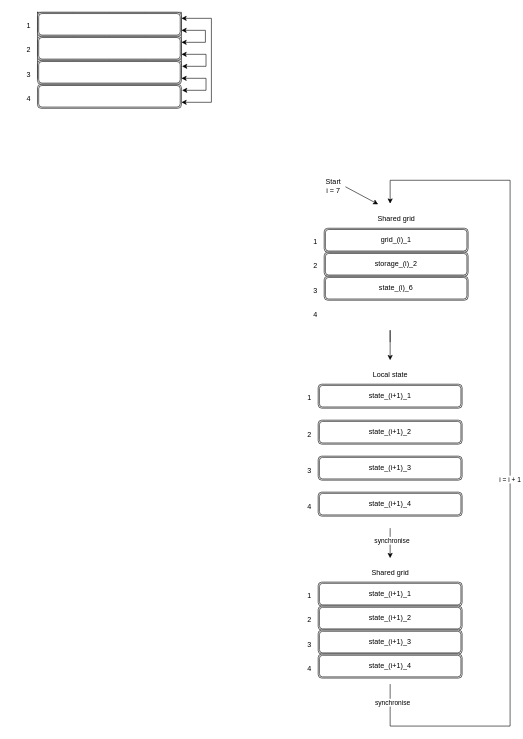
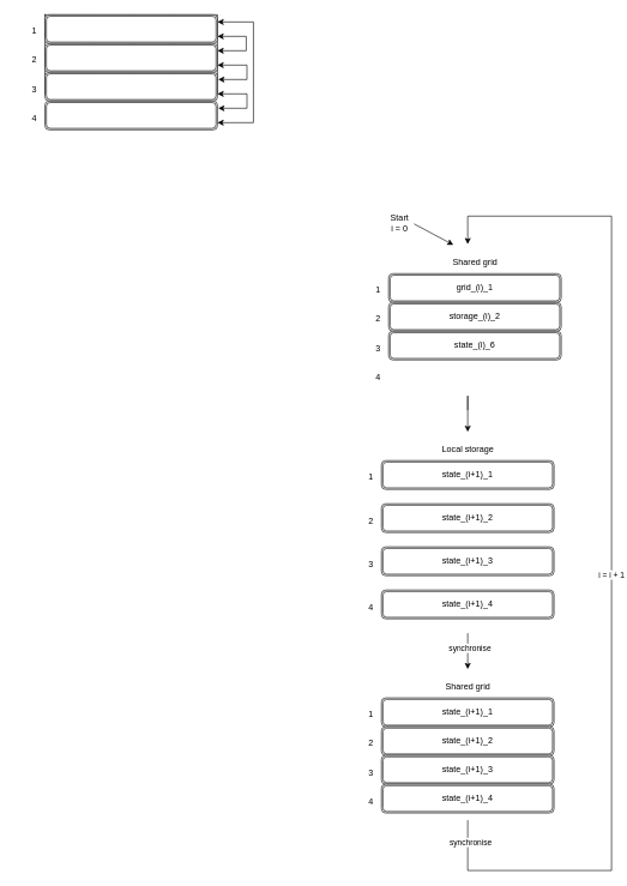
  <mxCell id="0" />
  <mxCell id="1" parent="0" />
  <mxCell id="2" value="" style="group" vertex="1" connectable="0" parent="1"><mxGeometry x="20" width="317" height="160" as="geometry" y="20" /></mxCell>
  <mxCell id="3" value="" style="shape=table;startSize=0;container=1;collapsible=0;childLayout=tableLayout;" vertex="1" parent="2"><mxGeometry x="42" width="240" height="110" as="geometry" /></mxCell>
  <mxCell id="4" value="" style="shape=tableRow;horizontal=0;startSize=0;swimlaneHead=0;swimlaneBody=0;strokeColor=inherit;top=0;left=0;bottom=0;right=0;collapsible=0;dropTarget=0;fillColor=none;points=[[0,0.5],[1,0.5]];portConstraint=eastwest;" vertex="1" parent="3"><mxGeometry width="240" height="28" as="geometry" /></mxCell>
  <mxCell id="5" value="" style="shape=partialRectangle;html=1;whiteSpace=wrap;connectable=0;strokeColor=inherit;overflow=hidden;fillColor=none;top=0;left=0;bottom=0;right=0;pointerEvents=1;" vertex="1" parent="4"><mxGeometry width="60" height="28" as="geometry"><mxRectangle width="60" height="28" as="alternateBounds" /></mxGeometry></mxCell>
  <mxCell id="6" value="" style="shape=partialRectangle;html=1;whiteSpace=wrap;connectable=0;strokeColor=inherit;overflow=hidden;fillColor=none;top=0;left=0;bottom=0;right=0;pointerEvents=1;" vertex="1" parent="4"><mxGeometry x="60" width="60" height="28" as="geometry"><mxRectangle width="60" height="28" as="alternateBounds" /></mxGeometry></mxCell>
  <mxCell id="7" value="" style="shape=partialRectangle;html=1;whiteSpace=wrap;connectable=0;strokeColor=inherit;overflow=hidden;fillColor=none;top=0;left=0;bottom=0;right=0;pointerEvents=1;" vertex="1" parent="4"><mxGeometry x="120" width="60" height="28" as="geometry"><mxRectangle width="60" height="28" as="alternateBounds" /></mxGeometry></mxCell>
  <mxCell id="8" value="" style="shape=partialRectangle;html=1;whiteSpace=wrap;connectable=0;strokeColor=inherit;overflow=hidden;fillColor=none;top=0;left=0;bottom=0;right=0;pointerEvents=1;" vertex="1" parent="4"><mxGeometry x="180" width="60" height="28" as="geometry"><mxRectangle width="60" height="28" as="alternateBounds" /></mxGeometry></mxCell>
  <mxCell id="9" value="" style="shape=tableRow;horizontal=0;startSize=0;swimlaneHead=0;swimlaneBody=0;strokeColor=inherit;top=0;left=0;bottom=0;right=0;collapsible=0;dropTarget=0;fillColor=none;points=[[0,0.5],[1,0.5]];portConstraint=eastwest;" vertex="1" parent="3"><mxGeometry y="28" width="240" height="27" as="geometry" /></mxCell>
  <mxCell id="10" value="" style="shape=partialRectangle;html=1;whiteSpace=wrap;connectable=0;strokeColor=inherit;overflow=hidden;fillColor=none;top=0;left=0;bottom=0;right=0;pointerEvents=1;" vertex="1" parent="9"><mxGeometry width="60" height="27" as="geometry"><mxRectangle width="60" height="27" as="alternateBounds" /></mxGeometry></mxCell>
  <mxCell id="11" value="" style="shape=partialRectangle;html=1;whiteSpace=wrap;connectable=0;strokeColor=inherit;overflow=hidden;fillColor=none;top=0;left=0;bottom=0;right=0;pointerEvents=1;" vertex="1" parent="9"><mxGeometry x="60" width="60" height="27" as="geometry"><mxRectangle width="60" height="27" as="alternateBounds" /></mxGeometry></mxCell>
  <mxCell id="12" value="" style="shape=partialRectangle;html=1;whiteSpace=wrap;connectable=0;strokeColor=inherit;overflow=hidden;fillColor=none;top=0;left=0;bottom=0;right=0;pointerEvents=1;" vertex="1" parent="9"><mxGeometry x="120" width="60" height="27" as="geometry"><mxRectangle width="60" height="27" as="alternateBounds" /></mxGeometry></mxCell>
  <mxCell id="13" value="" style="shape=partialRectangle;html=1;whiteSpace=wrap;connectable=0;strokeColor=inherit;overflow=hidden;fillColor=none;top=0;left=0;bottom=0;right=0;pointerEvents=1;" vertex="1" parent="9"><mxGeometry x="180" width="60" height="27" as="geometry"><mxRectangle width="60" height="27" as="alternateBounds" /></mxGeometry></mxCell>
  <mxCell id="14" value="" style="shape=tableRow;horizontal=0;startSize=0;swimlaneHead=0;swimlaneBody=0;strokeColor=inherit;top=0;left=0;bottom=0;right=0;collapsible=0;dropTarget=0;fillColor=none;points=[[0,0.5],[1,0.5]];portConstraint=eastwest;" vertex="1" parent="3"><mxGeometry y="55" width="240" height="28" as="geometry" /></mxCell>
  <mxCell id="15" value="" style="shape=partialRectangle;html=1;whiteSpace=wrap;connectable=0;strokeColor=inherit;overflow=hidden;fillColor=none;top=0;left=0;bottom=0;right=0;pointerEvents=1;" vertex="1" parent="14"><mxGeometry width="60" height="28" as="geometry"><mxRectangle width="60" height="28" as="alternateBounds" /></mxGeometry></mxCell>
  <mxCell id="16" value="" style="shape=partialRectangle;html=1;whiteSpace=wrap;connectable=0;strokeColor=inherit;overflow=hidden;fillColor=none;top=0;left=0;bottom=0;right=0;pointerEvents=1;" vertex="1" parent="14"><mxGeometry x="60" width="60" height="28" as="geometry"><mxRectangle width="60" height="28" as="alternateBounds" /></mxGeometry></mxCell>
  <mxCell id="17" value="" style="shape=partialRectangle;html=1;whiteSpace=wrap;connectable=0;strokeColor=inherit;overflow=hidden;fillColor=none;top=0;left=0;bottom=0;right=0;pointerEvents=1;" vertex="1" parent="14"><mxGeometry x="120" width="60" height="28" as="geometry"><mxRectangle width="60" height="28" as="alternateBounds" /></mxGeometry></mxCell>
  <mxCell id="18" value="" style="shape=partialRectangle;html=1;whiteSpace=wrap;connectable=0;strokeColor=inherit;overflow=hidden;fillColor=none;top=0;left=0;bottom=0;right=0;pointerEvents=1;" vertex="1" parent="14"><mxGeometry x="180" width="60" height="28" as="geometry"><mxRectangle width="60" height="28" as="alternateBounds" /></mxGeometry></mxCell>
  <mxCell id="19" value="" style="shape=tableRow;horizontal=0;startSize=0;swimlaneHead=0;swimlaneBody=0;strokeColor=inherit;top=0;left=0;bottom=0;right=0;collapsible=0;dropTarget=0;fillColor=none;points=[[0,0.5],[1,0.5]];portConstraint=eastwest;" vertex="1" parent="3"><mxGeometry y="83" width="240" height="27" as="geometry" /></mxCell>
  <mxCell id="20" value="" style="shape=partialRectangle;html=1;whiteSpace=wrap;connectable=0;strokeColor=inherit;overflow=hidden;fillColor=none;top=0;left=0;bottom=0;right=0;pointerEvents=1;" vertex="1" parent="19"><mxGeometry width="60" height="27" as="geometry"><mxRectangle width="60" height="27" as="alternateBounds" /></mxGeometry></mxCell>
  <mxCell id="21" value="" style="shape=partialRectangle;html=1;whiteSpace=wrap;connectable=0;strokeColor=inherit;overflow=hidden;fillColor=none;top=0;left=0;bottom=0;right=0;pointerEvents=1;" vertex="1" parent="19"><mxGeometry x="60" width="60" height="27" as="geometry"><mxRectangle width="60" height="27" as="alternateBounds" /></mxGeometry></mxCell>
  <mxCell id="22" value="" style="shape=partialRectangle;html=1;whiteSpace=wrap;connectable=0;strokeColor=inherit;overflow=hidden;fillColor=none;top=0;left=0;bottom=0;right=0;pointerEvents=1;" vertex="1" parent="19"><mxGeometry x="120" width="60" height="27" as="geometry"><mxRectangle width="60" height="27" as="alternateBounds" /></mxGeometry></mxCell>
  <mxCell id="23" value="" style="shape=partialRectangle;html=1;whiteSpace=wrap;connectable=0;strokeColor=inherit;overflow=hidden;fillColor=none;top=0;left=0;bottom=0;right=0;pointerEvents=1;" vertex="1" parent="19"><mxGeometry x="180" width="60" height="27" as="geometry"><mxRectangle width="60" height="27" as="alternateBounds" /></mxGeometry></mxCell>
  <mxCell id="24" value="" style="endArrow=classic;startArrow=classic;html=1;rounded=0;entryX=1;entryY=0.75;entryDx=0;entryDy=0;exitX=1;exitY=0.25;exitDx=0;exitDy=0;" edge="1" parent="2" source="26" target="25"><mxGeometry width="50" height="50" relative="1" as="geometry"><mxPoint x="42" y="52" as="sourcePoint" /><mxPoint x="41" y="30" as="targetPoint" /><Array as="points"><mxPoint x="322" y="50" /><mxPoint x="322" y="30" /></Array></mxGeometry></mxCell>
  <mxCell id="25" value="" style="shape=ext;double=1;rounded=1;whiteSpace=wrap;html=1;" vertex="1" parent="2"><mxGeometry x="42" width="240" height="40" as="geometry" /></mxCell>
  <mxCell id="26" value="" style="shape=ext;double=1;rounded=1;whiteSpace=wrap;html=1;" vertex="1" parent="2"><mxGeometry x="42" y="40" width="240" height="40" as="geometry" /></mxCell>
  <mxCell id="27" value="" style="shape=ext;double=1;rounded=1;whiteSpace=wrap;html=1;" vertex="1" parent="2"><mxGeometry x="42" y="80" width="240" height="40" as="geometry" /></mxCell>
  <mxCell id="28" value="" style="shape=ext;double=1;rounded=1;whiteSpace=wrap;html=1;" vertex="1" parent="2"><mxGeometry x="42" y="120" width="240" height="40" as="geometry" /></mxCell>
  <mxCell id="29" value="" style="endArrow=classic;startArrow=classic;html=1;rounded=0;entryX=0.996;entryY=0.75;entryDx=0;entryDy=0;exitX=1;exitY=0.25;exitDx=0;exitDy=0;entryPerimeter=0;" edge="1" parent="2"><mxGeometry width="50" height="50" relative="1" as="geometry"><mxPoint x="283" y="90" as="sourcePoint" /><mxPoint x="282" y="70" as="targetPoint" /><Array as="points"><mxPoint x="323" y="90" /><mxPoint x="323" y="70" /></Array></mxGeometry></mxCell>
  <mxCell id="30" value="" style="endArrow=classic;startArrow=classic;html=1;rounded=0;entryX=0.996;entryY=0.75;entryDx=0;entryDy=0;exitX=1;exitY=0.25;exitDx=0;exitDy=0;entryPerimeter=0;" edge="1" parent="2"><mxGeometry width="50" height="50" relative="1" as="geometry"><mxPoint x="283" y="130" as="sourcePoint" /><mxPoint x="282" y="110" as="targetPoint" /><Array as="points"><mxPoint x="323" y="130" /><mxPoint x="323" y="110" /></Array></mxGeometry></mxCell>
  <mxCell id="31" value="" style="endArrow=classic;startArrow=classic;html=1;rounded=0;entryX=1;entryY=0.25;entryDx=0;entryDy=0;exitX=1;exitY=0.75;exitDx=0;exitDy=0;" edge="1" parent="2" source="28" target="25"><mxGeometry width="50" height="50" relative="1" as="geometry"><mxPoint x="14" y="202" as="sourcePoint" /><mxPoint x="13" y="180" as="targetPoint" /><Array as="points"><mxPoint x="332" y="150" /><mxPoint x="332" y="10" /></Array></mxGeometry></mxCell>
  <mxCell id="32" value="1" style="text;html=1;align=center;verticalAlign=middle;resizable=0;points=[];autosize=1;strokeColor=none;fillColor=none;" vertex="1" parent="2"><mxGeometry x="12" y="8" width="30" height="30" as="geometry" /></mxCell>
  <mxCell id="33" value="2" style="text;html=1;align=center;verticalAlign=middle;resizable=0;points=[];autosize=1;strokeColor=none;fillColor=none;" vertex="1" parent="2"><mxGeometry x="12" y="48" width="30" height="30" as="geometry" /></mxCell>
  <mxCell id="34" value="3" style="text;html=1;align=center;verticalAlign=middle;resizable=0;points=[];autosize=1;strokeColor=none;fillColor=none;" vertex="1" parent="2"><mxGeometry x="12" y="90" width="30" height="30" as="geometry" /></mxCell>
  <mxCell id="35" value="4" style="text;html=1;align=center;verticalAlign=middle;resizable=0;points=[];autosize=1;strokeColor=none;fillColor=none;" vertex="1" parent="2"><mxGeometry x="12" y="130" width="30" height="30" as="geometry" /></mxCell>
  <mxCell id="36" value="Shared grid" style="text;html=1;align=center;verticalAlign=middle;resizable=0;points=[];autosize=1;strokeColor=none;fillColor=none;" vertex="1" parent="1"><mxGeometry x="615" y="350" width="90" height="30" as="geometry" /></mxCell>
  <mxCell id="37" value="grid_(i)_1" style="shape=ext;double=1;rounded=1;whiteSpace=wrap;html=1;" vertex="1" parent="1"><mxGeometry x="540" y="380" width="240" height="40" as="geometry" /></mxCell>
  <mxCell id="38" value="storage_(i)_2" style="shape=ext;double=1;rounded=1;whiteSpace=wrap;html=1;" vertex="1" parent="1"><mxGeometry x="540" y="420" width="240" height="40" as="geometry" /></mxCell>
  <mxCell id="39" value="state_(i)_6" style="shape=ext;double=1;rounded=1;whiteSpace=wrap;html=1;" vertex="1" parent="1"><mxGeometry x="540" y="460" width="240" height="40" as="geometry" /></mxCell>
  <mxCell id="40" value="1" style="text;html=1;align=center;verticalAlign=middle;resizable=0;points=[];autosize=1;strokeColor=none;fillColor=none;" vertex="1" parent="1"><mxGeometry x="510" y="388" width="30" height="30" as="geometry" /></mxCell>
  <mxCell id="41" value="2" style="text;html=1;align=center;verticalAlign=middle;resizable=0;points=[];autosize=1;strokeColor=none;fillColor=none;" vertex="1" parent="1"><mxGeometry x="510" y="428" width="30" height="30" as="geometry" /></mxCell>
  <mxCell id="42" value="3" style="text;html=1;align=center;verticalAlign=middle;resizable=0;points=[];autosize=1;strokeColor=none;fillColor=none;" vertex="1" parent="1"><mxGeometry x="510" y="470" width="30" height="30" as="geometry" /></mxCell>
  <mxCell id="43" value="4" style="text;html=1;align=center;verticalAlign=middle;resizable=0;points=[];autosize=1;strokeColor=none;fillColor=none;" vertex="1" parent="1"><mxGeometry x="510" y="510" width="30" height="30" as="geometry" /></mxCell>
  <mxCell id="44" value="state_(i+1)_1" style="shape=ext;double=1;rounded=1;whiteSpace=wrap;html=1;" vertex="1" parent="1"><mxGeometry x="530" y="640" width="240" height="40" as="geometry" /></mxCell>
  <mxCell id="45" value="state_(i+1)_2" style="shape=ext;double=1;rounded=1;whiteSpace=wrap;html=1;" vertex="1" parent="1"><mxGeometry x="530" y="700" width="240" height="40" as="geometry" /></mxCell>
  <mxCell id="46" value="state_(i+1)_3" style="shape=ext;double=1;rounded=1;whiteSpace=wrap;html=1;" vertex="1" parent="1"><mxGeometry x="530" y="760" width="240" height="40" as="geometry" /></mxCell>
  <mxCell id="47" value="state_(i+1)_4" style="shape=ext;double=1;rounded=1;whiteSpace=wrap;html=1;" vertex="1" parent="1"><mxGeometry x="530" y="820" width="240" height="40" as="geometry" /></mxCell>
  <mxCell id="48" value="1" style="text;html=1;align=center;verticalAlign=middle;resizable=0;points=[];autosize=1;strokeColor=none;fillColor=none;" vertex="1" parent="1"><mxGeometry x="500" y="648" width="30" height="30" as="geometry" /></mxCell>
  <mxCell id="49" value="2" style="text;html=1;align=center;verticalAlign=middle;resizable=0;points=[];autosize=1;strokeColor=none;fillColor=none;" vertex="1" parent="1"><mxGeometry x="500" y="710" width="30" height="30" as="geometry" /></mxCell>
  <mxCell id="50" value="3" style="text;html=1;align=center;verticalAlign=middle;resizable=0;points=[];autosize=1;strokeColor=none;fillColor=none;" vertex="1" parent="1"><mxGeometry x="500" y="770" width="30" height="30" as="geometry" /></mxCell>
  <mxCell id="51" value="4" style="text;html=1;align=center;verticalAlign=middle;resizable=0;points=[];autosize=1;strokeColor=none;fillColor=none;" vertex="1" parent="1"><mxGeometry x="500" y="830" width="30" height="30" as="geometry" /></mxCell>
- <mxCell id="52" value="Local state" style="text;html=1;align=center;verticalAlign=middle;resizable=0;points=[];autosize=1;strokeColor=none;fillColor=none;" vertex="1" parent="1"><mxGeometry x="600" y="610" width="100" height="30" as="geometry" /></mxCell>
+ <mxCell id="52" value="Local storage" style="text;html=1;align=center;verticalAlign=middle;resizable=0;points=[];autosize=1;strokeColor=none;fillColor=none;" vertex="1" parent="1"><mxGeometry x="600" y="610" width="100" height="30" as="geometry" /></mxCell>
  <mxCell id="53" value="" style="endArrow=classic;html=1;rounded=0;" edge="1" parent="1"><mxGeometry width="50" height="50" relative="1" as="geometry"><mxPoint x="650" y="570" as="sourcePoint" /><mxPoint x="650" y="600" as="targetPoint" /><Array as="points"><mxPoint x="650" y="550" /><mxPoint x="650" y="570" /><mxPoint x="650" y="580" /></Array></mxGeometry></mxCell>
  <mxCell id="54" value="" style="endArrow=classic;html=1;rounded=0;" edge="1" parent="1"><mxGeometry width="50" height="50" relative="1" as="geometry"><mxPoint x="650" y="1140" as="sourcePoint" /><mxPoint x="650" y="339" as="targetPoint" /><Array as="points"><mxPoint x="650" y="1210" /><mxPoint x="850" y="1210" /><mxPoint x="850" y="300" /><mxPoint x="650" y="300" /></Array></mxGeometry></mxCell>
  <mxCell id="55" value="i = i + 1" style="edgeLabel;html=1;align=center;verticalAlign=middle;resizable=0;points=[];" vertex="1" connectable="0" parent="54"><mxGeometry x="-0.039" y="1" relative="1" as="geometry"><mxPoint as="offset" /></mxGeometry></mxCell>
  <mxCell id="56" value="synchronise" style="edgeLabel;html=1;align=center;verticalAlign=middle;resizable=0;points=[];" vertex="1" connectable="0" parent="54"><mxGeometry x="-0.957" y="3" relative="1" as="geometry"><mxPoint y="-1" as="offset" /></mxGeometry></mxCell>
  <mxCell id="57" value="state_(i+1)_1" style="shape=ext;double=1;rounded=1;whiteSpace=wrap;html=1;" vertex="1" parent="1"><mxGeometry x="530" y="970" width="240" height="40" as="geometry" /></mxCell>
  <mxCell id="58" value="state_(i+1)_2" style="shape=ext;double=1;rounded=1;whiteSpace=wrap;html=1;" vertex="1" parent="1"><mxGeometry x="530" y="1010" width="240" height="40" as="geometry" /></mxCell>
  <mxCell id="59" value="state_(i+1)_3" style="shape=ext;double=1;rounded=1;whiteSpace=wrap;html=1;" vertex="1" parent="1"><mxGeometry x="530" y="1050" width="240" height="40" as="geometry" /></mxCell>
  <mxCell id="60" value="state_(i+1)_4" style="shape=ext;double=1;rounded=1;whiteSpace=wrap;html=1;" vertex="1" parent="1"><mxGeometry x="530" y="1090" width="240" height="40" as="geometry" /></mxCell>
  <mxCell id="61" value="1" style="text;html=1;align=center;verticalAlign=middle;resizable=0;points=[];autosize=1;strokeColor=none;fillColor=none;" vertex="1" parent="1"><mxGeometry x="500" y="978" width="30" height="30" as="geometry" /></mxCell>
  <mxCell id="62" value="2" style="text;html=1;align=center;verticalAlign=middle;resizable=0;points=[];autosize=1;strokeColor=none;fillColor=none;" vertex="1" parent="1"><mxGeometry x="500" y="1018" width="30" height="30" as="geometry" /></mxCell>
  <mxCell id="63" value="3" style="text;html=1;align=center;verticalAlign=middle;resizable=0;points=[];autosize=1;strokeColor=none;fillColor=none;" vertex="1" parent="1"><mxGeometry x="500" y="1060" width="30" height="30" as="geometry" /></mxCell>
  <mxCell id="64" value="4" style="text;html=1;align=center;verticalAlign=middle;resizable=0;points=[];autosize=1;strokeColor=none;fillColor=none;" vertex="1" parent="1"><mxGeometry x="500" y="1100" width="30" height="30" as="geometry" /></mxCell>
  <mxCell id="65" value="" style="edgeStyle=orthogonalEdgeStyle;rounded=0;orthogonalLoop=1;jettySize=auto;html=1;" edge="1" parent="1"><mxGeometry relative="1" as="geometry"><mxPoint x="650" y="880" as="sourcePoint" /><mxPoint x="650" y="930" as="targetPoint" /></mxGeometry></mxCell>
  <mxCell id="66" value="synchronise" style="edgeLabel;html=1;align=center;verticalAlign=middle;resizable=0;points=[];" vertex="1" connectable="0" parent="65"><mxGeometry x="-0.2" y="2" relative="1" as="geometry"><mxPoint as="offset" /></mxGeometry></mxCell>
  <mxCell id="67" value="Shared grid" style="text;html=1;align=center;verticalAlign=middle;resizable=0;points=[];autosize=1;strokeColor=none;fillColor=none;" vertex="1" parent="1"><mxGeometry x="605" y="940" width="90" height="30" as="geometry" /></mxCell>
  <mxCell id="68" value="" style="endArrow=classic;html=1;rounded=0;exitX=0.909;exitY=0.521;exitDx=0;exitDy=0;exitPerimeter=0;" edge="1" parent="1" source="69"><mxGeometry width="50" height="50" relative="1" as="geometry"><mxPoint x="580" y="310" as="sourcePoint" /><mxPoint x="630" y="340" as="targetPoint" /></mxGeometry></mxCell>
- <mxCell id="69" value="Start&lt;div&gt;i = 7&lt;/div&gt;" style="text;html=1;align=center;verticalAlign=middle;resizable=0;points=[];autosize=1;strokeColor=none;fillColor=none;" vertex="1" parent="1"><mxGeometry x="530" y="290" width="50" height="40" as="geometry" /></mxCell>
+ <mxCell id="69" value="Start&lt;div&gt;i = 0&lt;/div&gt;" style="text;html=1;align=center;verticalAlign=middle;resizable=0;points=[];autosize=1;strokeColor=none;fillColor=none;" vertex="1" parent="1"><mxGeometry x="530" y="290" width="50" height="40" as="geometry" /></mxCell>
